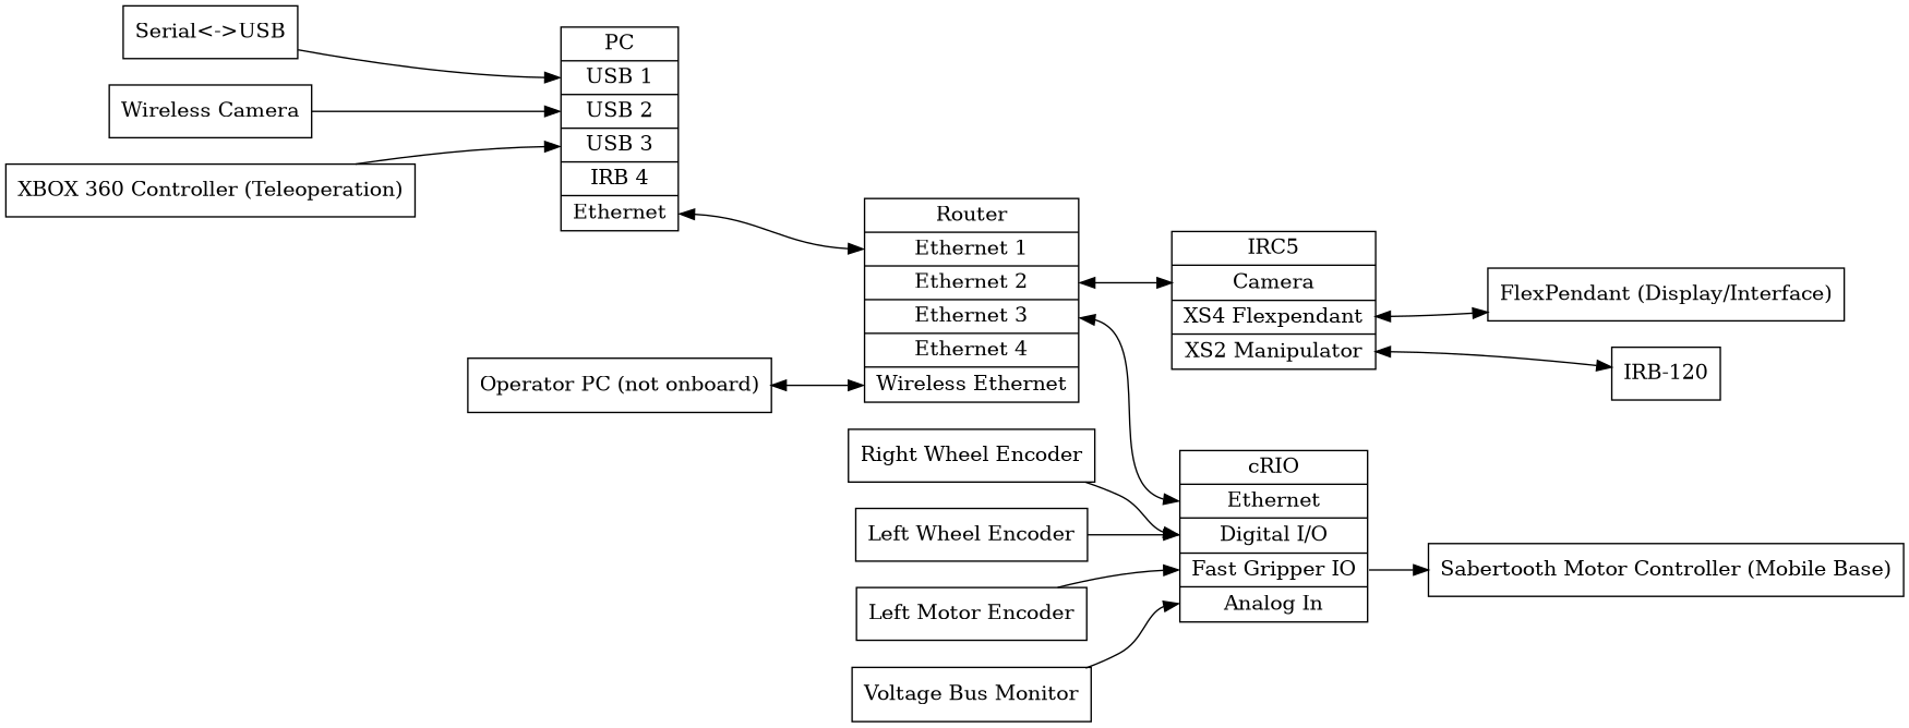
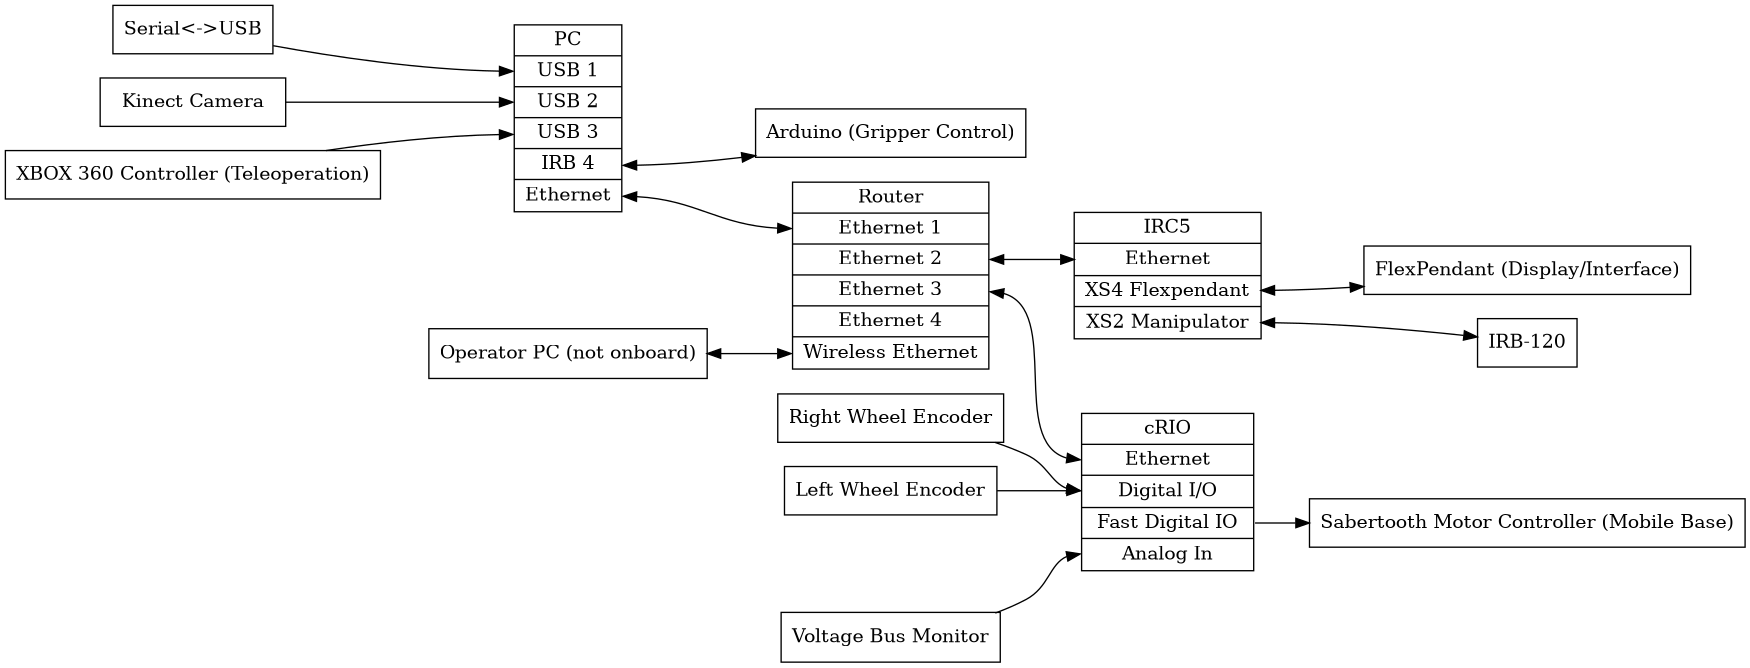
  digraph {
    rankdir=LR
    ranksep=0.5
    node [shape=box]
    n1 [label="Serial<->USB"]
    n2 [label="PC|<usb1>USB 1|<usb2>USB 2|<usb3>USB 3|<usb4>IRB 4|<eth1>Ethernet" shape=record]
    n3 [label="Router|<eth1>Ethernet 1|<eth2>Ethernet 2|<eth3>Ethernet 3|<eth4>Ethernet 4|<wifi>Wireless Ethernet" shape=record]
-   n5 [label="Wireless Camera"]
+   n4 [label="Arduino (Gripper Control)"]
+   n5 [label="Kinect Camera"]
    n6 [label="XBOX 360 Controller (Teleoperation)"]
-   n7 [label="IRC5|<eth1>Camera|<XS4>XS4 Flexpendant|<XS2>XS2 Manipulator" shape=record]
-   n8 [label="cRIO|<eth1>Ethernet|<DIO>Digital I/O|<FDIO>Fast Gripper IO|<AI>Analog In" shape=record]
+   n7 [label="IRC5|<eth1>Ethernet|<XS4>XS4 Flexpendant|<XS2>XS2 Manipulator" shape=record]
+   n8 [label="cRIO|<eth1>Ethernet|<DIO>Digital I/O|<FDIO>Fast Digital IO|<AI>Analog In" shape=record]
    n9 [label="IRB-120"]
    n10 [label="FlexPendant (Display/Interface)"]
    n11 [label="Sabertooth Motor Controller (Mobile Base)"]
    n12 [label="Right Wheel Encoder"]
    n13 [label="Left Wheel Encoder"]
-   n14 [label="Left Motor Encoder"]
    n15 [label="Voltage Bus Monitor" shape=record]
    n16 [label="Operator PC (not onboard)" shape=record]
    n1 -> n2 [headport=usb1]
    n2 -> n3 [dir=both headport=eth1 tailport=eth1]
+   n2 -> n4 [dir=both tailport=usb4]
    n3 -> n7 [dir=both headport=eth1 tailport=eth2]
    n3 -> n8 [dir=both headport=eth1 tailport=eth3]
    n5 -> n2 [headport=usb2]
    n6 -> n2 [headport=usb3]
    n7 -> n9 [dir=both tailport=XS2]
    n7 -> n10 [dir=both tailport=XS4]
    n8 -> n11 [tailport=FDIO]
    n12 -> n8 [headport=DIO]
    n13 -> n8 [headport=DIO]
-   n14 -> n8 [headport=FDIO]
    n15 -> n8 [headport=AI]
    n16 -> n3 [dir=both headport=wifi]
  }
